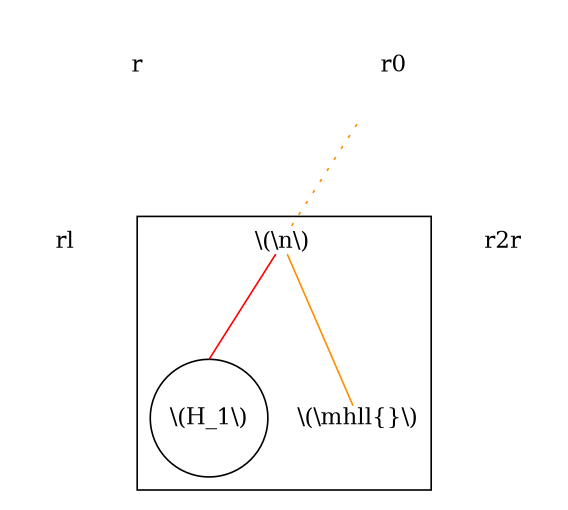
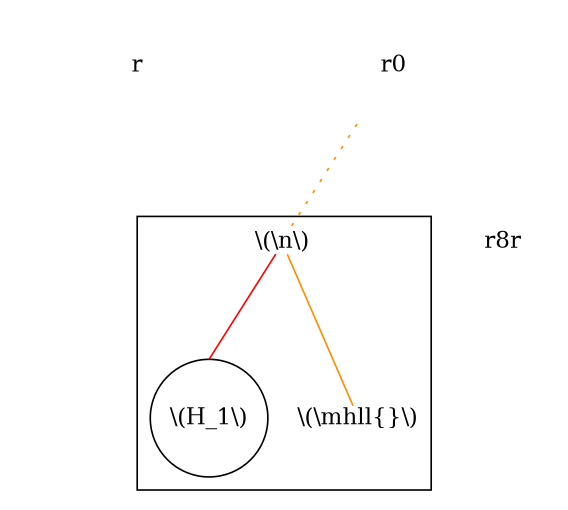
  graph {
    splines=false
    node [shape=none]
    edge [style=invis]
    n1 [height=1 label="\\(\\n\\)" shape=plain width=1]
    n2 [height=1 label="\\(H_1\\)" shape=circle width=1]
    n3 [height=1 label="\\(\\mhll{}\\)" shape=plain width=1]
    r [height=1 width=1]
-   rl [height=1 width=1]
    n6 [height=1 label=r0 width=1]
-   r2r [height=1 width=1]
+   r2r [height=1 width=1 label=r8r]
    subgraph cluster_1 {
      n1
      n2
      n3
    }
    n1 -- n2 [color=red headport=n style=solid]
    n1 -- n3 [color=darkorange style=solid]
    r -- n1
-   r -- rl
    n6 -- n1 [color=darkorange style=dotted]
    n6 -- r2r
  }
